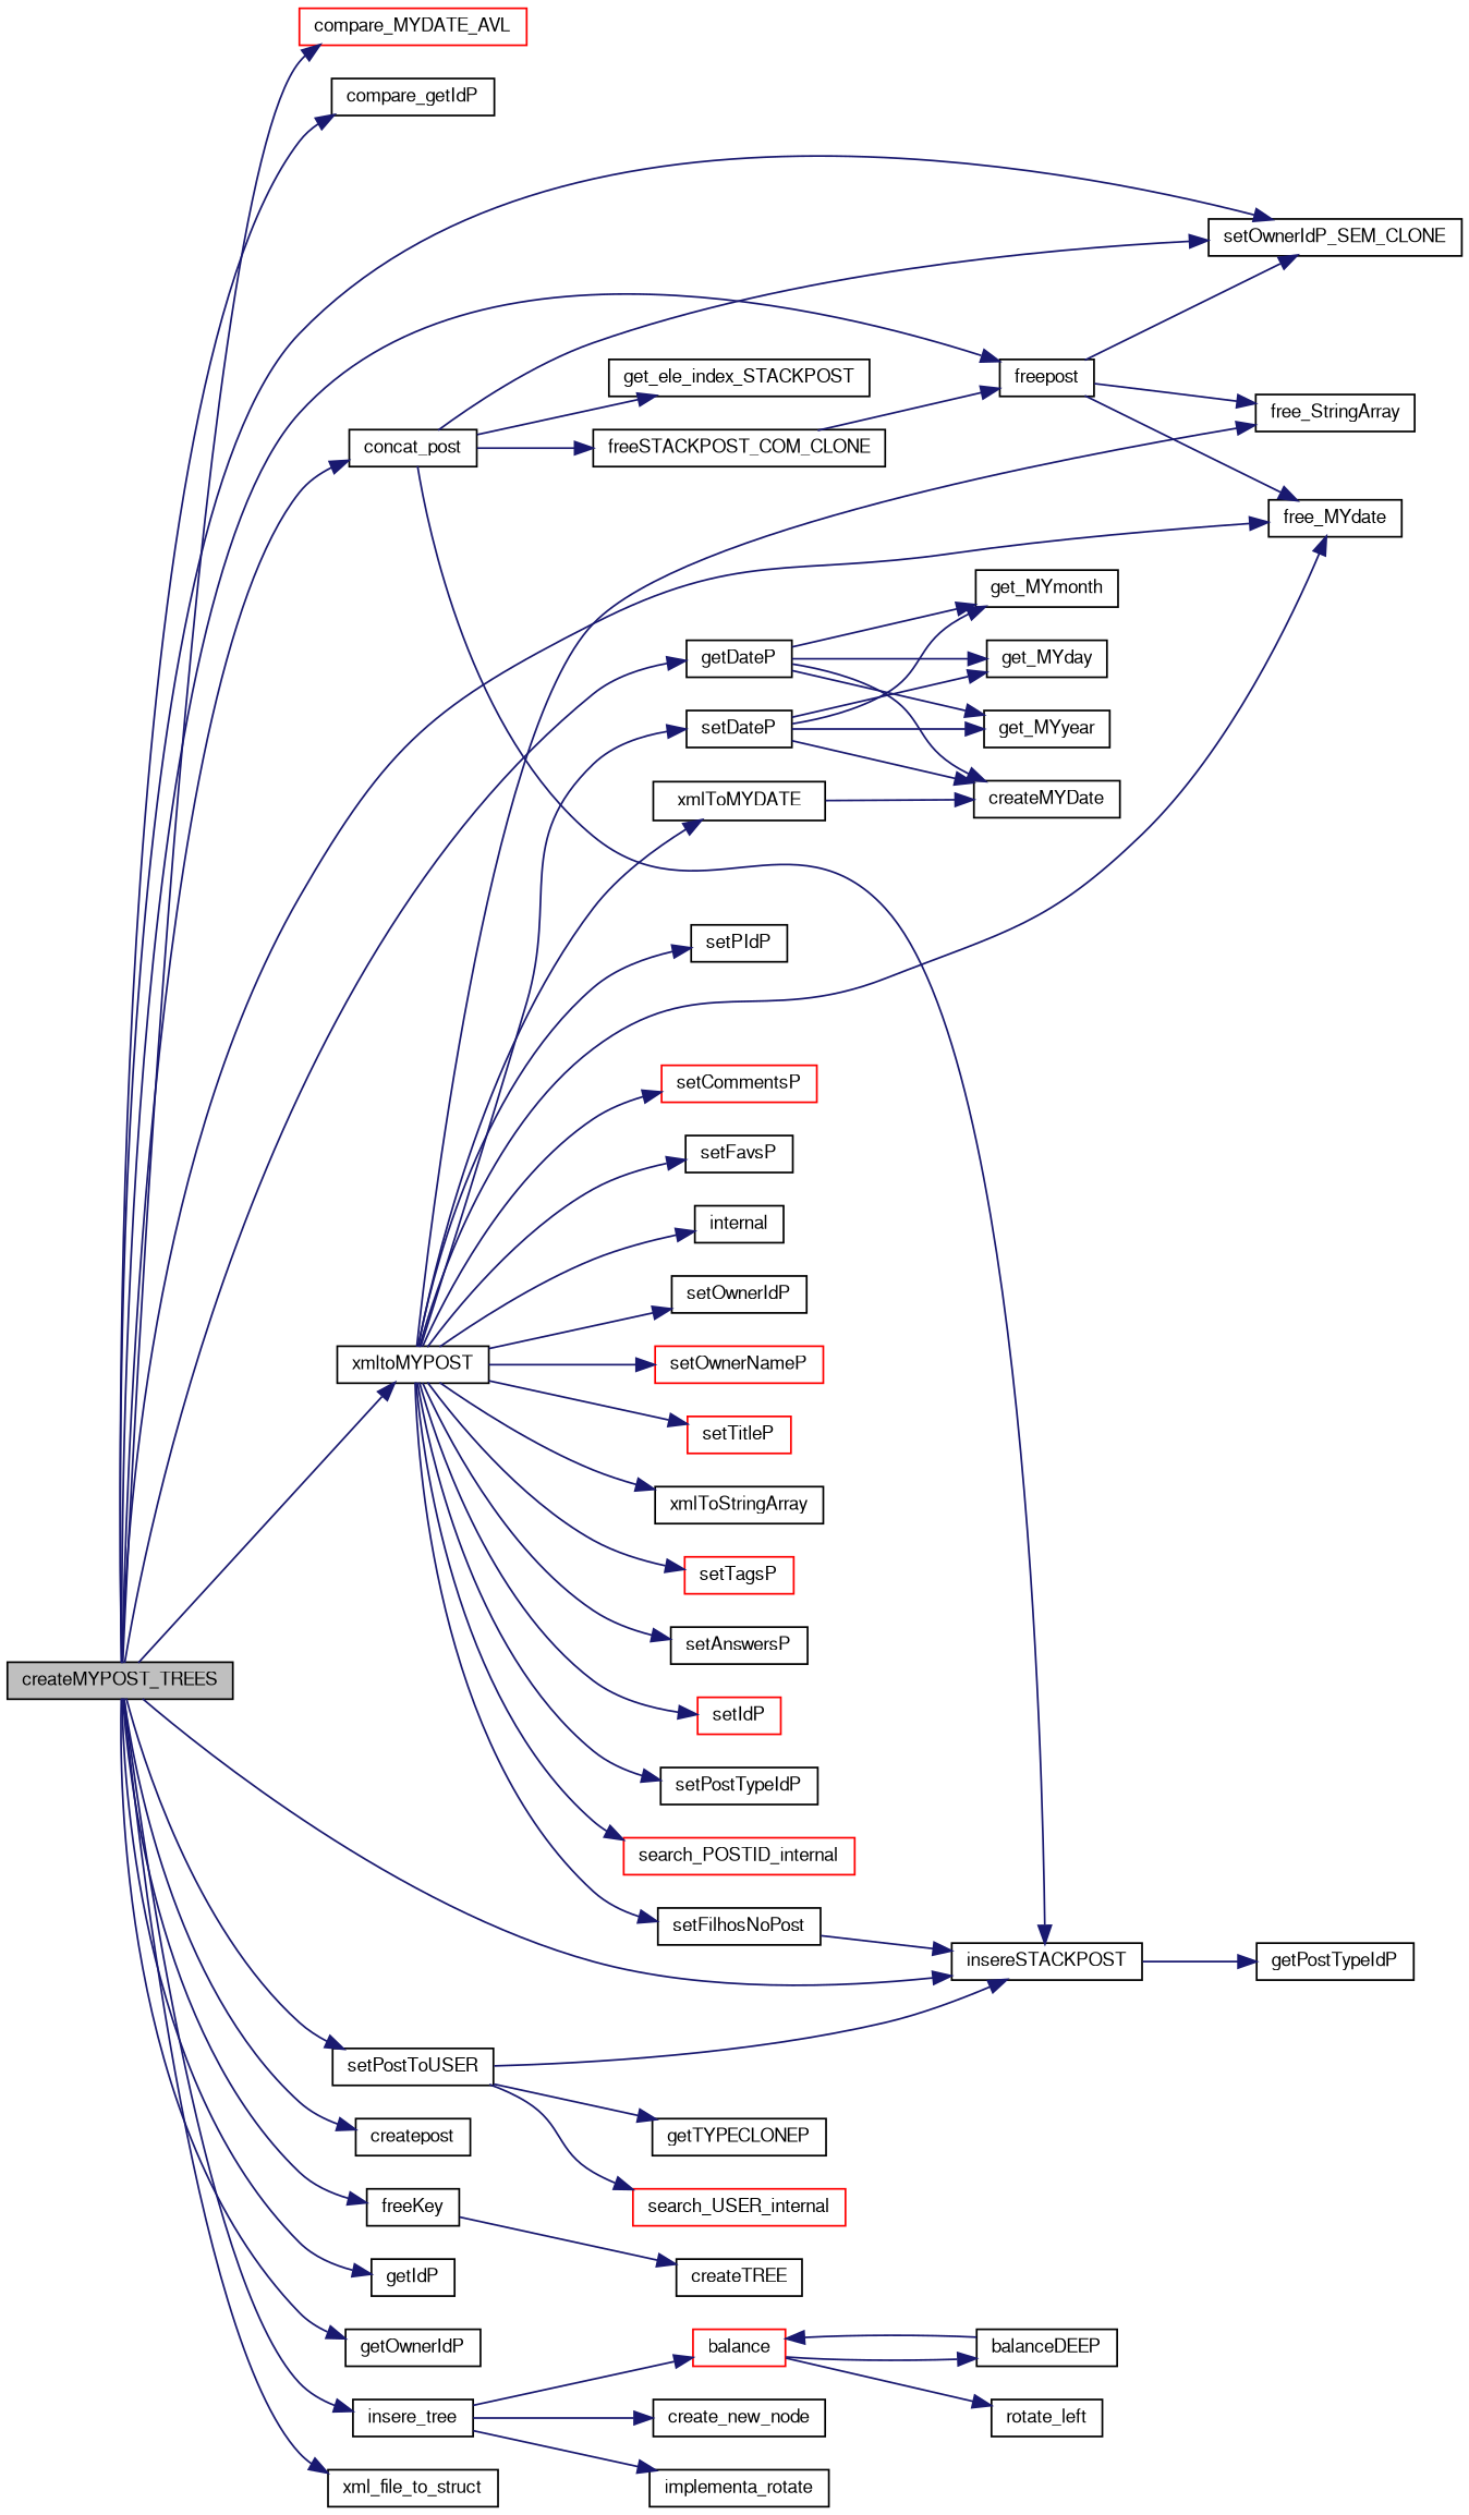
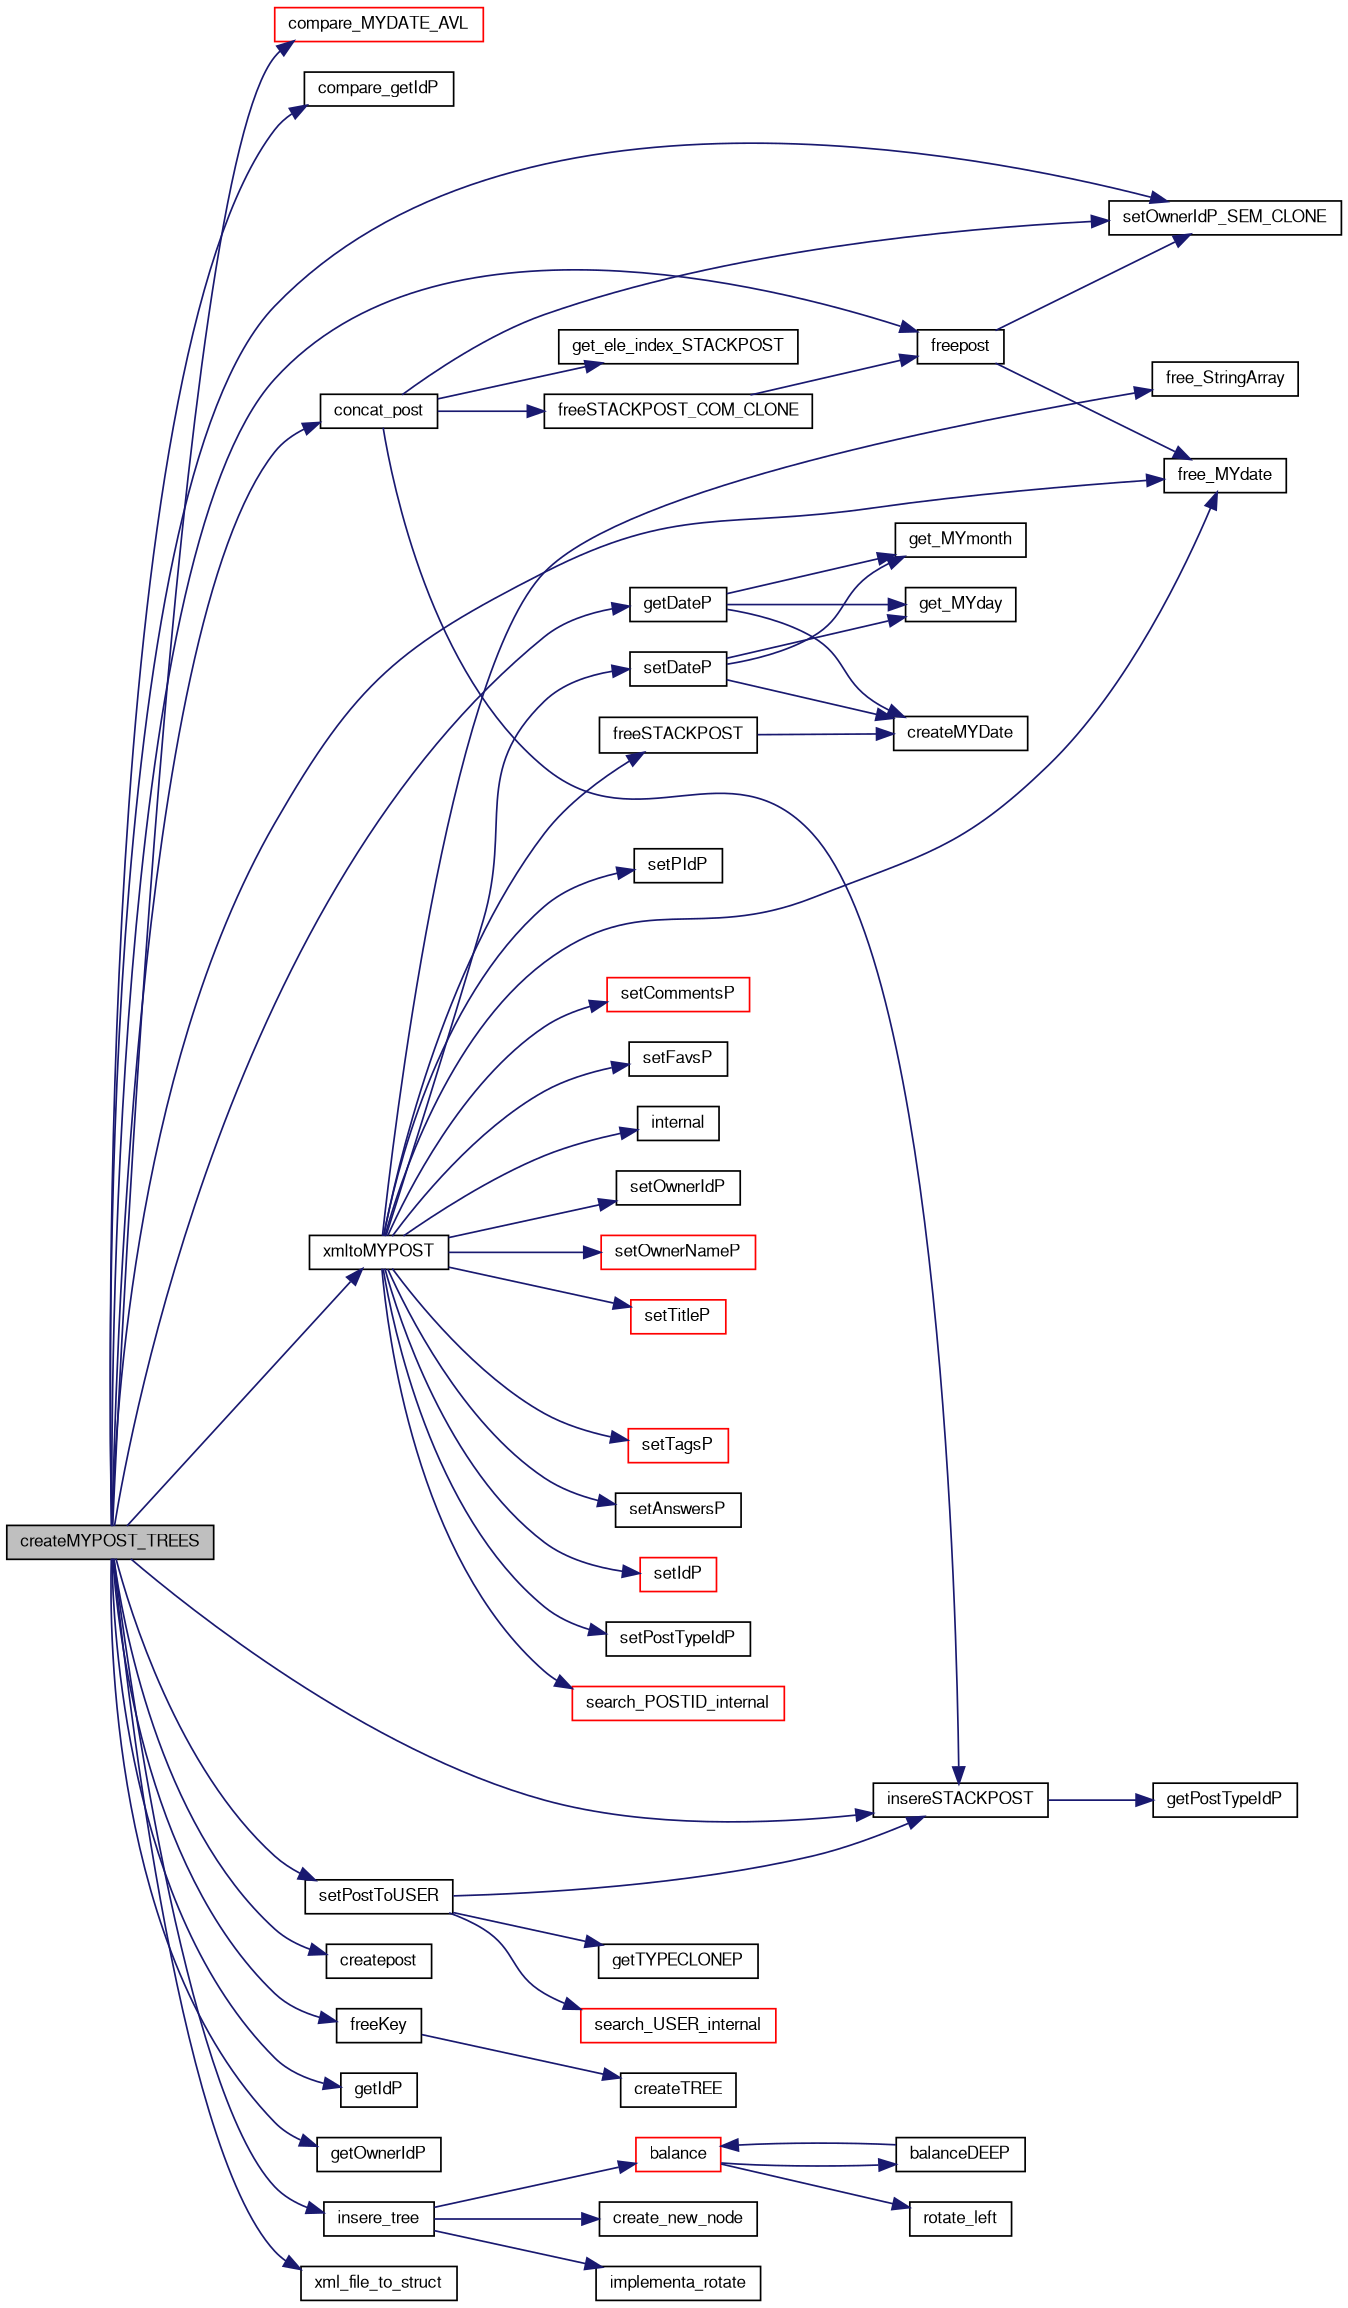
  digraph {
    rankdir=LR
    node [color=black fillcolor=white fontname=FreeSans fontsize=10 shape=record style=filled]
    edge [color=midnightblue fontname=FreeSans fontsize=10 labelfontname=FreeSans labelfontsize=10 style=solid]
    n1 [fillcolor=grey75 fontcolor=black height=0.2 label=createMYPOST_TREES width=0.4]
    n2 [color=red height=0.2 label=compare_MYDATE_AVL width=0.4]
    n3 [height=0.2 label=compare_getIdP width=0.4]
    n4 [height=0.2 label=concat_post width=0.4]
    n5 [height=0.2 label=setOwnerIdP_SEM_CLONE width=0.4]
    n6 [height=0.2 label=insereSTACKPOST width=0.4]
    n7 [height=0.2 label=createpost width=0.4]
    n8 [height=0.2 label=free_MYdate width=0.4]
    n9 [height=0.2 label=freeKey width=0.4]
    n10 [height=0.2 label=freepost width=0.4]
    n11 [height=0.2 label=getDateP width=0.4]
    n12 [height=0.2 label=getIdP width=0.4]
    n13 [height=0.2 label=getOwnerIdP width=0.4]
    n14 [height=0.2 label=insere_tree width=0.4]
    n15 [height=0.2 label=setPostToUSER width=0.4]
    n16 [height=0.2 label=xml_file_to_struct width=0.4]
    n17 [height=0.2 label=xmltoMYPOST width=0.4]
    n18 [height=0.2 label=get_ele_index_STACKPOST width=0.4]
    n19 [height=0.2 label=freeSTACKPOST_COM_CLONE width=0.4]
    n20 [height=0.2 label=getPostTypeIdP width=0.4]
    n21 [height=0.2 label=createTREE width=0.4]
    n22 [height=0.2 label=free_StringArray width=0.4]
    n23 [height=0.2 label=createMYDate width=0.4]
    n24 [height=0.2 label=get_MYday width=0.4]
    n25 [height=0.2 label=get_MYmonth width=0.4]
-   n26 [height=0.2 label=get_MYyear width=0.4]
    n27 [height=0.2 label=create_new_node width=0.4]
    n28 [height=0.2 label=implementa_rotate width=0.4]
    n29 [color=red height=0.2 label=balance width=0.4]
    n30 [height=0.2 label=getTYPECLONEP width=0.4]
    n31 [color=red height=0.2 label=search_USER_internal width=0.4]
    n32 [color=red height=0.2 label=setIdP width=0.4]
    n33 [height=0.2 label=setPostTypeIdP width=0.4]
    n34 [color=red height=0.2 label=search_POSTID_internal width=0.4]
    n35 [height=0.2 label=setPIdP width=0.4]
-   n36 [height=0.2 label=xmlToMYDATE width=0.4]
+   n36 [height=0.2 label=freeSTACKPOST width=0.4]
    n37 [height=0.2 label=setDateP width=0.4]
    n38 [height=0.2 label=internal width=0.4]
    n39 [height=0.2 label=setOwnerIdP width=0.4]
    n40 [color=red height=0.2 label=setOwnerNameP width=0.4]
    n41 [color=red height=0.2 label=setTitleP width=0.4]
-   n42 [height=0.2 label=xmlToStringArray width=0.4]
    n43 [color=red height=0.2 label=setTagsP width=0.4]
    n44 [height=0.2 label=setAnswersP width=0.4]
    n45 [color=red height=0.2 label=setCommentsP width=0.4]
    n46 [height=0.2 label=setFavsP width=0.4]
-   n47 [height=0.2 label=setFilhosNoPost width=0.4]
    n48 [height=0.2 label=balanceDEEP width=0.4]
    n49 [height=0.2 label=rotate_left width=0.4]
    n1 -> n2
    n1 -> n3
    n1 -> n4
    n1 -> n5
    n1 -> n6
    n1 -> n7
    n1 -> n8
    n1 -> n9
    n1 -> n10
    n1 -> n11
    n1 -> n12
    n1 -> n13
    n1 -> n14
    n1 -> n15
    n1 -> n16
    n1 -> n17
    n4 -> n5
    n4 -> n6
    n4 -> n18
    n4 -> n19
    n6 -> n20
    n9 -> n21
    n10 -> n5
    n10 -> n8
-   n10 -> n22
    n11 -> n23
    n11 -> n24
    n11 -> n25
-   n11 -> n26
    n14 -> n27
    n14 -> n28
    n14 -> n29
    n15 -> n6
    n15 -> n30
    n15 -> n31
    n17 -> n8
    n17 -> n22
    n17 -> n32
    n17 -> n33
    n17 -> n34
    n17 -> n35
    n17 -> n36
    n17 -> n37
    n17 -> n38
    n17 -> n39
    n17 -> n40
    n17 -> n41
-   n17 -> n42
    n17 -> n43
    n17 -> n44
    n17 -> n45
    n17 -> n46
-   n17 -> n47
    n19 -> n10
    n29 -> n48
    n29 -> n49
    n36 -> n23
    n37 -> n23
    n37 -> n24
    n37 -> n25
-   n37 -> n26
-   n47 -> n6
    n48 -> n29
  }
